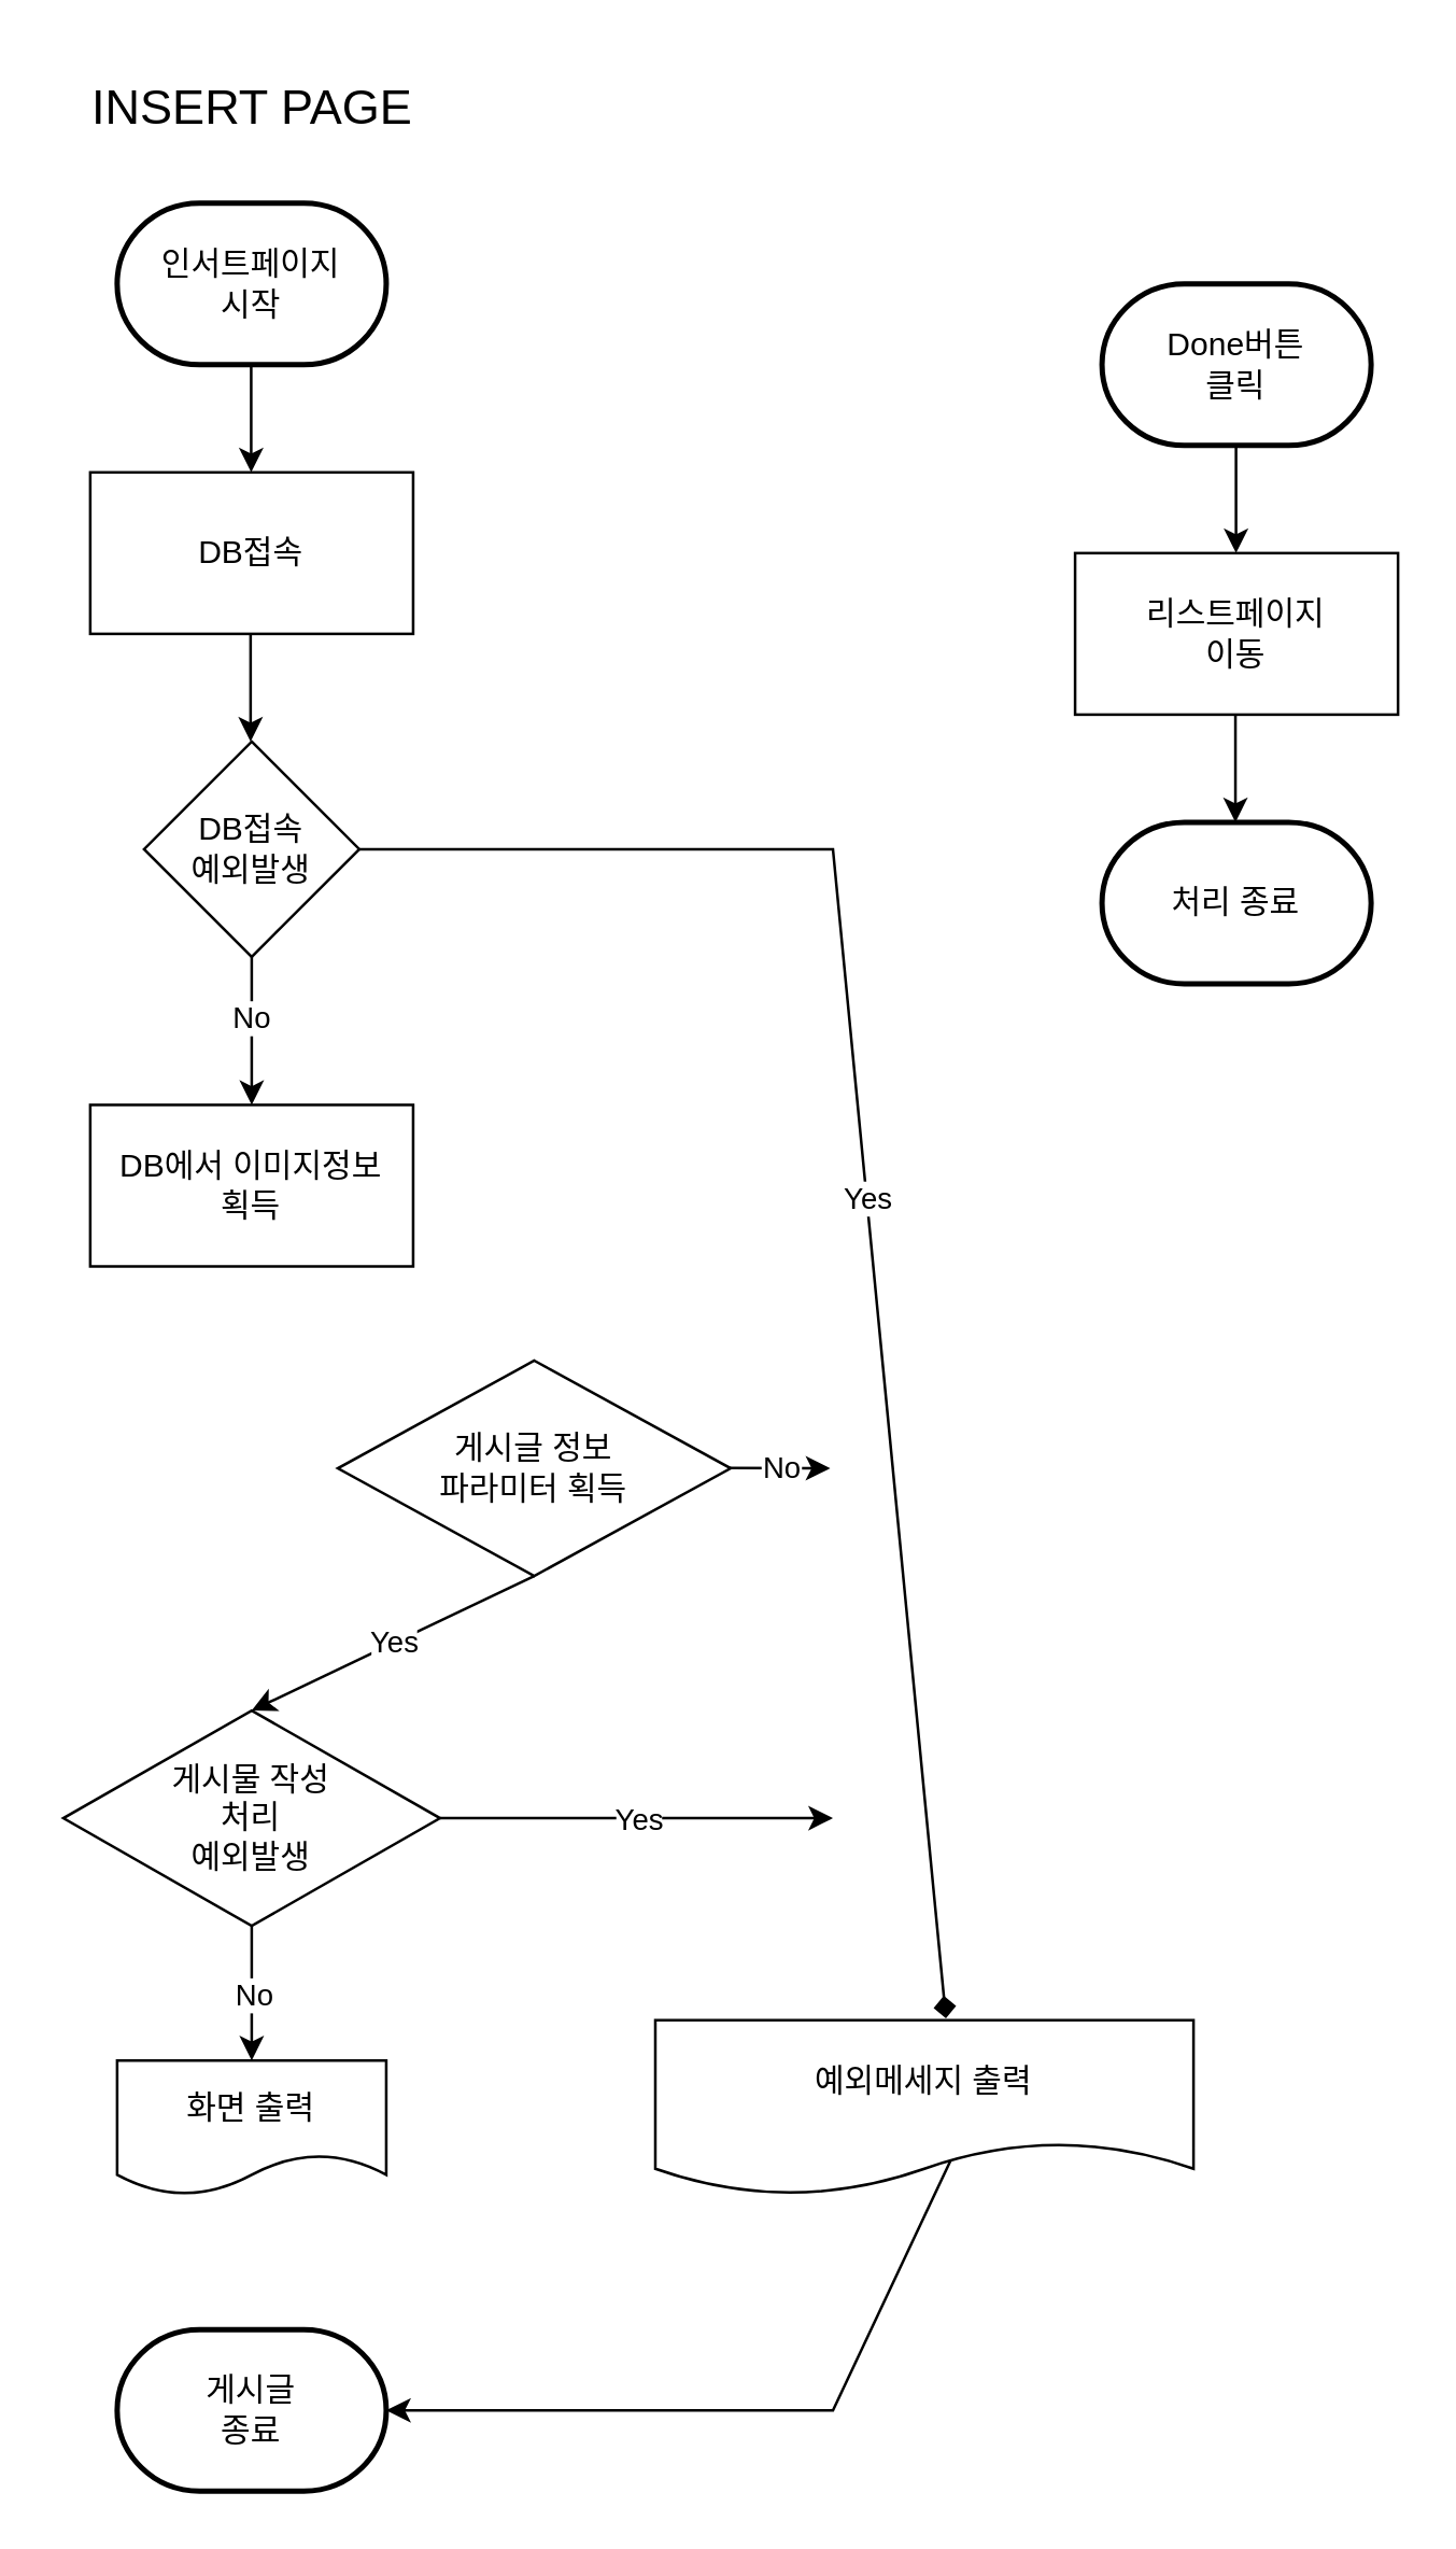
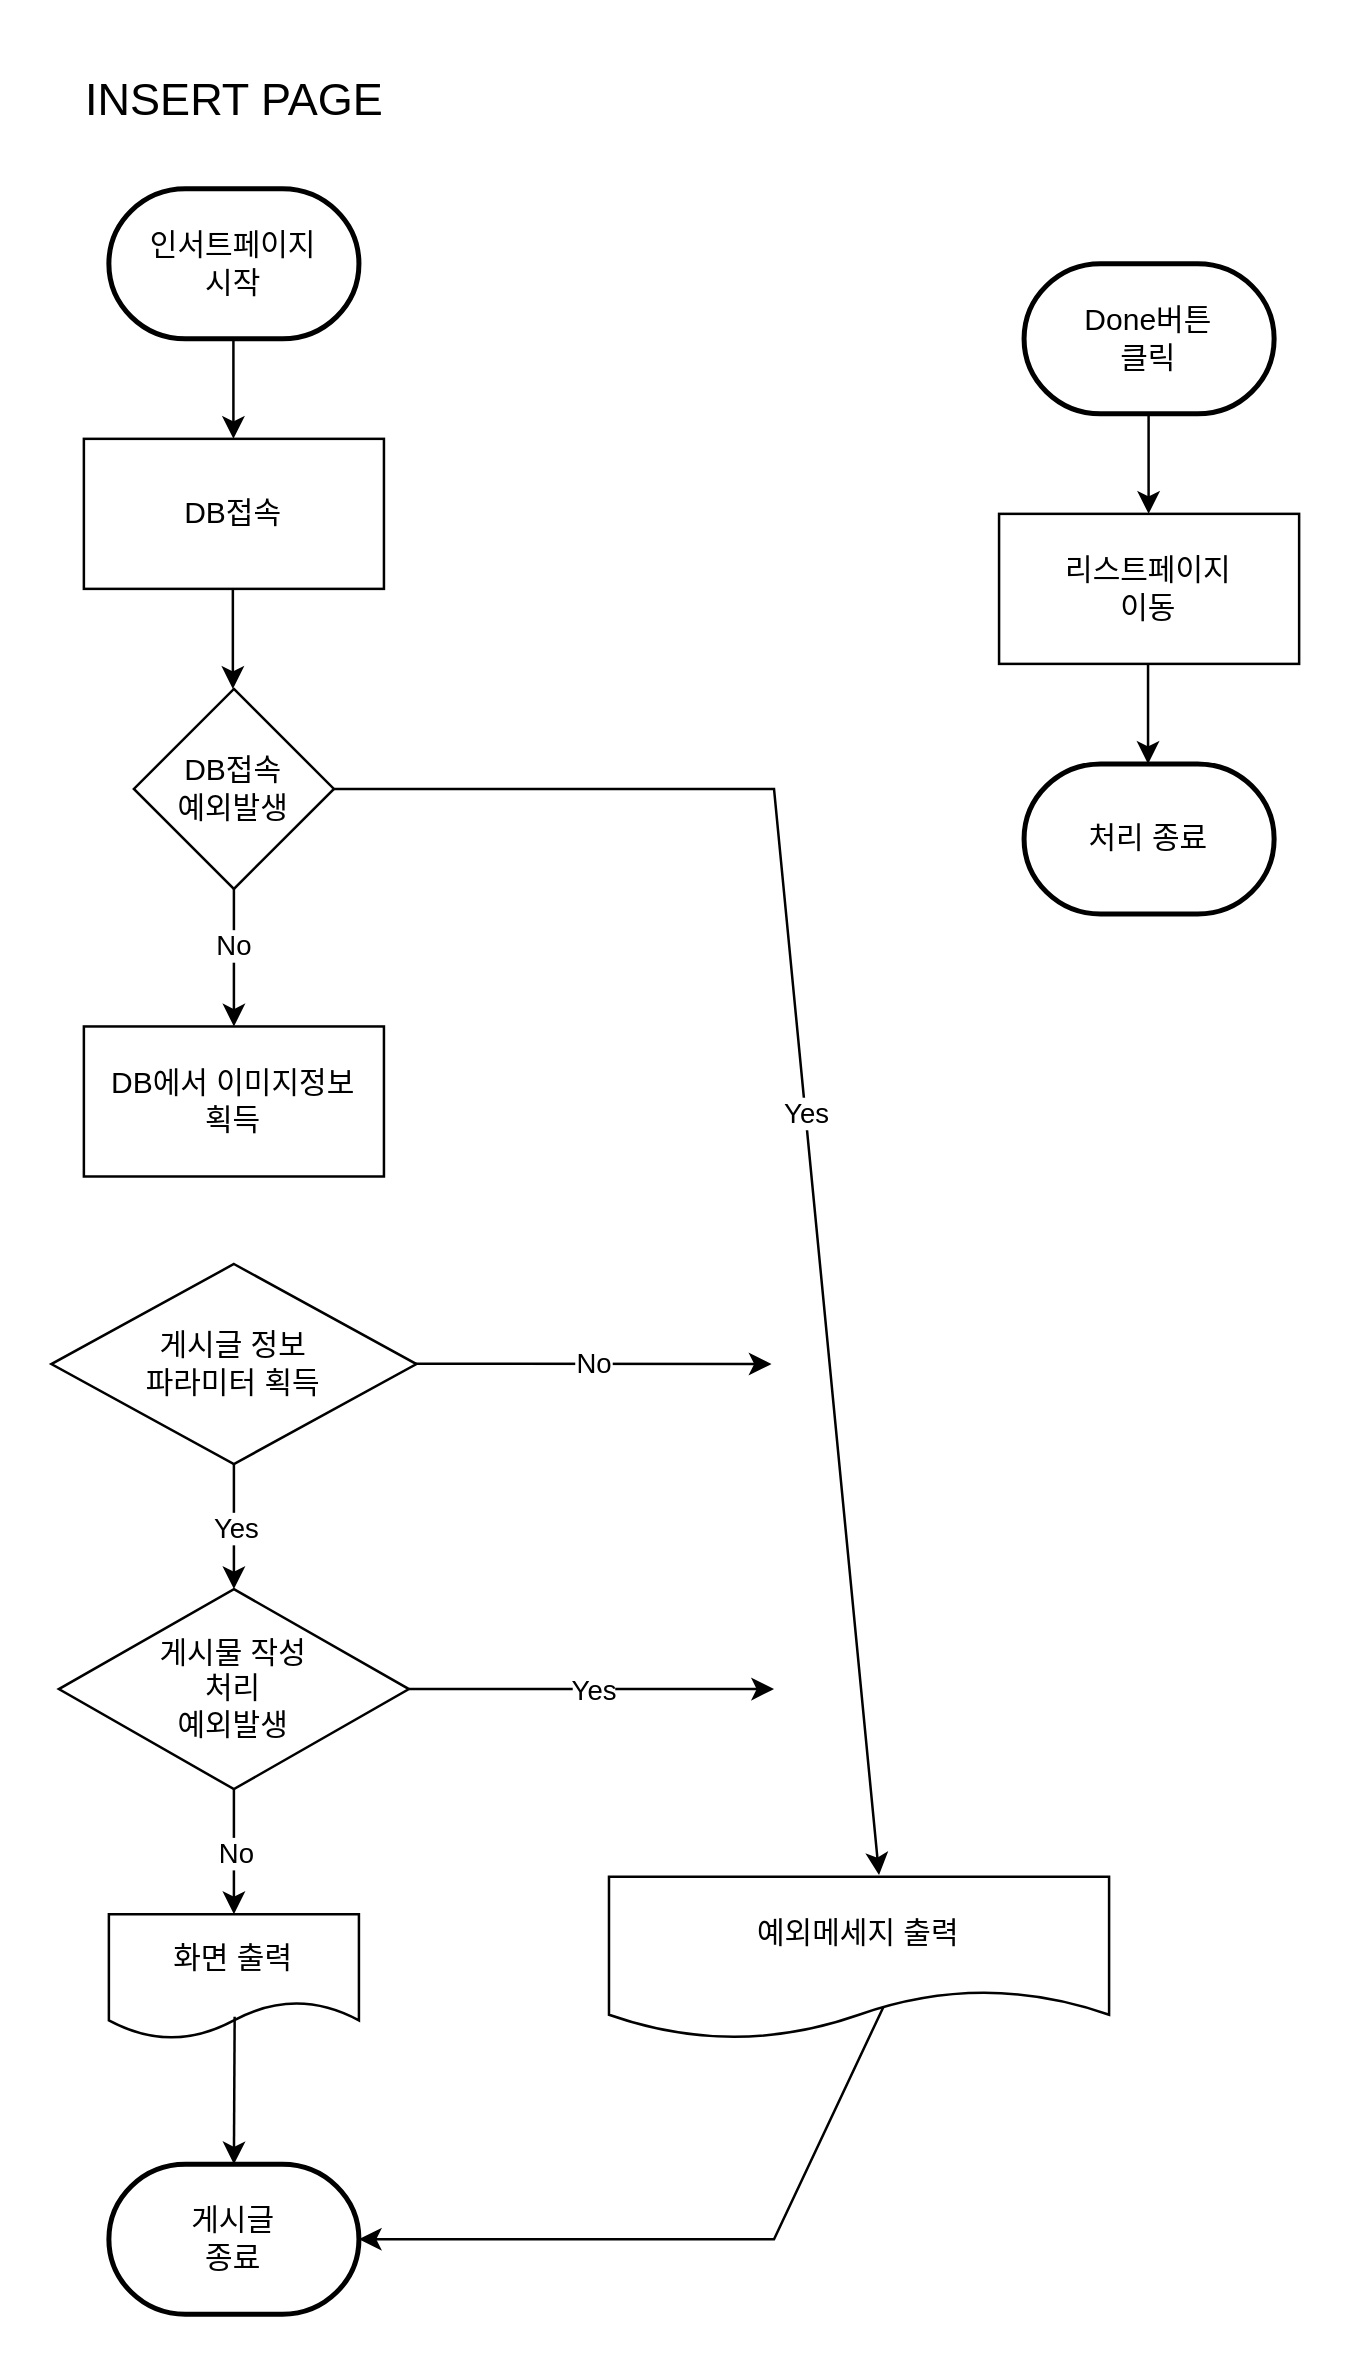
  <mxCell id="0" />
  <mxCell id="1" parent="0" />
  <mxCell id="2" value="인서트페이지&lt;br&gt;시작" style="strokeWidth=2;html=1;shape=mxgraph.flowchart.terminator;whiteSpace=wrap;" vertex="1" parent="1"><mxGeometry x="43" y="75" width="100" height="60" as="geometry" /></mxCell>
  <mxCell id="3" value="DB접속" style="rounded=0;whiteSpace=wrap;html=1;" vertex="1" parent="1"><mxGeometry x="33" y="175" width="120" height="60" as="geometry" /></mxCell>
  <mxCell id="4" value="DB접속&lt;div&gt;예외발생&lt;/div&gt;" style="rhombus;whiteSpace=wrap;html=1;" vertex="1" parent="1"><mxGeometry x="53" y="275" width="80" height="80" as="geometry" /></mxCell>
  <mxCell id="5" value="예외메세지 출력" style="shape=document;whiteSpace=wrap;html=1;boundedLbl=1;" vertex="1" parent="1"><mxGeometry x="243" y="750" width="200" height="65" as="geometry" /></mxCell>
  <mxCell id="6" value="" style="endArrow=classic;html=1;rounded=0;exitX=0.5;exitY=1;exitDx=0;exitDy=0;exitPerimeter=0;entryX=0.5;entryY=0;entryDx=0;entryDy=0;" edge="1" parent="1"><mxGeometry width="50" height="50" relative="1" as="geometry"><mxPoint x="92.8" y="135" as="sourcePoint" /><mxPoint x="92.8" y="175" as="targetPoint" /></mxGeometry></mxCell>
- <mxCell id="7" value="" style="endArrow=diamond;html=1;rounded=0;exitX=1;exitY=0.5;exitDx=0;exitDy=0;entryX=0.54;entryY=-0.01;entryDx=0;entryDy=0;entryPerimeter=0;" edge="1" parent="1" source="4" target="5"><mxGeometry relative="1" as="geometry"><mxPoint x="159" y="315" as="sourcePoint" /><mxPoint x="309" y="315" as="targetPoint" /><Array as="points"><mxPoint x="309" y="315" /></Array></mxGeometry></mxCell>
+ <mxCell id="7" value="" style="endArrow=classic;html=1;rounded=0;exitX=1;exitY=0.5;exitDx=0;exitDy=0;entryX=0.54;entryY=-0.01;entryDx=0;entryDy=0;entryPerimeter=0;" edge="1" parent="1" source="4" target="5"><mxGeometry relative="1" as="geometry"><mxPoint x="159" y="315" as="sourcePoint" /><mxPoint x="309" y="315" as="targetPoint" /><Array as="points"><mxPoint x="309" y="315" /></Array></mxGeometry></mxCell>
  <mxCell id="8" value="Yes" style="edgeLabel;resizable=0;html=1;;align=center;verticalAlign=middle;" connectable="0" vertex="1" parent="7"><mxGeometry relative="1" as="geometry" /></mxCell>
  <mxCell id="9" value="" style="endArrow=classic;html=1;rounded=0;exitX=0.5;exitY=1;exitDx=0;exitDy=0;exitPerimeter=0;entryX=0.5;entryY=0;entryDx=0;entryDy=0;" edge="1" parent="1"><mxGeometry width="50" height="50" relative="1" as="geometry"><mxPoint x="92.58" y="235" as="sourcePoint" /><mxPoint x="92.58" y="275" as="targetPoint" /></mxGeometry></mxCell>
  <mxCell id="10" value="&lt;font style=&quot;font-size: 18px;&quot;&gt;INSERT PAGE&lt;/font&gt;" style="text;html=1;align=center;verticalAlign=middle;resizable=0;points=[];autosize=1;strokeColor=none;fillColor=none;" vertex="1" parent="1"><mxGeometry x="23" y="20" width="140" height="40" as="geometry" /></mxCell>
  <mxCell id="11" value="DB에서 이미지정보&lt;br&gt;획득" style="rounded=0;whiteSpace=wrap;html=1;" vertex="1" parent="1"><mxGeometry x="33" y="410" width="120" height="60" as="geometry" /></mxCell>
  <mxCell id="12" value="" style="endArrow=classic;html=1;rounded=0;exitX=0.5;exitY=1;exitDx=0;exitDy=0;entryX=0.5;entryY=0;entryDx=0;entryDy=0;" edge="1" parent="1" target="11"><mxGeometry width="50" height="50" relative="1" as="geometry"><mxPoint x="93" y="355" as="sourcePoint" /><mxPoint x="133" y="395" as="targetPoint" /></mxGeometry></mxCell>
  <mxCell id="13" value="No" style="edgeLabel;html=1;align=center;verticalAlign=middle;resizable=0;points=[];" vertex="1" connectable="0" parent="12"><mxGeometry x="-0.191" y="-1" relative="1" as="geometry"><mxPoint as="offset" /></mxGeometry></mxCell>
- <mxCell id="14" value="게시글 정보&lt;br&gt;파라미터 획득" style="rhombus;whiteSpace=wrap;html=1;" vertex="1" parent="1"><mxGeometry x="125" y="505" width="146" height="80" as="geometry" /></mxCell>
+ <mxCell id="14" value="게시글 정보&lt;br&gt;파라미터 획득" style="rhombus;whiteSpace=wrap;html=1;" vertex="1" parent="1"><mxGeometry x="20" y="505" width="146" height="80" as="geometry" /></mxCell>
  <mxCell id="15" value="" style="endArrow=classic;html=1;rounded=0;exitX=0.996;exitY=0.498;exitDx=0;exitDy=0;exitPerimeter=0;" edge="1" parent="1" source="14"><mxGeometry relative="1" as="geometry"><mxPoint x="169" y="545" as="sourcePoint" /><mxPoint x="308" y="545" as="targetPoint" /></mxGeometry></mxCell>
  <mxCell id="16" value="No" style="edgeLabel;resizable=0;html=1;align=center;verticalAlign=middle;" connectable="0" vertex="1" parent="15"><mxGeometry relative="1" as="geometry" /></mxCell>
  <mxCell id="17" value="" style="endArrow=classic;html=1;rounded=0;exitX=0.549;exitY=0.8;exitDx=0;exitDy=0;exitPerimeter=0;entryX=1;entryY=0.5;entryDx=0;entryDy=0;entryPerimeter=0;" edge="1" parent="1" source="5" target="26"><mxGeometry width="50" height="50" relative="1" as="geometry"><mxPoint x="145" y="555" as="sourcePoint" /><mxPoint x="312" y="805" as="targetPoint" /><Array as="points"><mxPoint x="309" y="895" /></Array></mxGeometry></mxCell>
  <mxCell id="18" value="" style="endArrow=classic;html=1;rounded=0;exitX=0.5;exitY=1;exitDx=0;exitDy=0;" edge="1" parent="1" source="14"><mxGeometry relative="1" as="geometry"><mxPoint x="89" y="535" as="sourcePoint" /><mxPoint x="93" y="635" as="targetPoint" /></mxGeometry></mxCell>
  <mxCell id="19" value="Yes" style="edgeLabel;resizable=0;html=1;align=center;verticalAlign=middle;" connectable="0" vertex="1" parent="18"><mxGeometry relative="1" as="geometry" /></mxCell>
  <mxCell id="20" value="게시물 작성&lt;br&gt;처리&lt;br&gt;예외발생" style="rhombus;whiteSpace=wrap;html=1;" vertex="1" parent="1"><mxGeometry x="23" y="635" width="140" height="80" as="geometry" /></mxCell>
  <mxCell id="21" value="" style="endArrow=classic;html=1;rounded=0;exitX=0.5;exitY=1;exitDx=0;exitDy=0;" edge="1" parent="1" source="20"><mxGeometry relative="1" as="geometry"><mxPoint x="109" y="615" as="sourcePoint" /><mxPoint x="93" y="765" as="targetPoint" /></mxGeometry></mxCell>
  <mxCell id="22" value="No" style="edgeLabel;resizable=0;html=1;align=center;verticalAlign=middle;" connectable="0" vertex="1" parent="21"><mxGeometry relative="1" as="geometry" /></mxCell>
  <mxCell id="23" value="" style="endArrow=classic;html=1;rounded=0;exitX=1;exitY=0.5;exitDx=0;exitDy=0;" edge="1" parent="1" source="20"><mxGeometry relative="1" as="geometry"><mxPoint x="109" y="615" as="sourcePoint" /><mxPoint x="309" y="675" as="targetPoint" /></mxGeometry></mxCell>
  <mxCell id="24" value="Yes" style="edgeLabel;resizable=0;html=1;align=center;verticalAlign=middle;" connectable="0" vertex="1" parent="23"><mxGeometry relative="1" as="geometry" /></mxCell>
  <mxCell id="25" value="화면 출력" style="shape=document;whiteSpace=wrap;html=1;boundedLbl=1;" vertex="1" parent="1"><mxGeometry x="43" y="765" width="100" height="50" as="geometry" /></mxCell>
  <mxCell id="26" value="게시글&lt;br&gt;종료" style="strokeWidth=2;html=1;shape=mxgraph.flowchart.terminator;whiteSpace=wrap;" vertex="1" parent="1"><mxGeometry x="43" y="865" width="100" height="60" as="geometry" /></mxCell>
+ <mxCell id="27" value="" style="endArrow=classic;html=1;rounded=0;exitX=0.503;exitY=0.821;exitDx=0;exitDy=0;entryX=0.5;entryY=0;entryDx=0;entryDy=0;entryPerimeter=0;exitPerimeter=0;" edge="1" parent="1" source="25" target="26"><mxGeometry width="50" height="50" relative="1" as="geometry"><mxPoint x="92.76" y="815" as="sourcePoint" /><mxPoint x="92.76" y="845" as="targetPoint" /></mxGeometry></mxCell>
  <mxCell id="28" value="Done버튼&lt;br&gt;클릭" style="strokeWidth=2;html=1;shape=mxgraph.flowchart.terminator;whiteSpace=wrap;" vertex="1" parent="1"><mxGeometry x="409" y="105" width="100" height="60" as="geometry" /></mxCell>
  <mxCell id="29" value="리스트페이지&lt;br&gt;이동" style="rounded=0;whiteSpace=wrap;html=1;" vertex="1" parent="1"><mxGeometry x="399" y="205" width="120" height="60" as="geometry" /></mxCell>
  <mxCell id="30" value="" style="endArrow=classic;html=1;rounded=0;exitX=0.5;exitY=1;exitDx=0;exitDy=0;exitPerimeter=0;entryX=0.5;entryY=0;entryDx=0;entryDy=0;" edge="1" parent="1"><mxGeometry width="50" height="50" relative="1" as="geometry"><mxPoint x="458.8" y="165" as="sourcePoint" /><mxPoint x="458.8" y="205" as="targetPoint" /></mxGeometry></mxCell>
  <mxCell id="31" value="" style="endArrow=classic;html=1;rounded=0;exitX=0.5;exitY=1;exitDx=0;exitDy=0;exitPerimeter=0;entryX=0.5;entryY=0;entryDx=0;entryDy=0;" edge="1" parent="1"><mxGeometry width="50" height="50" relative="1" as="geometry"><mxPoint x="458.58" y="265" as="sourcePoint" /><mxPoint x="458.58" y="305" as="targetPoint" /></mxGeometry></mxCell>
  <mxCell id="32" value="처리 종료" style="strokeWidth=2;html=1;shape=mxgraph.flowchart.terminator;whiteSpace=wrap;" vertex="1" parent="1"><mxGeometry x="409" y="305" width="100" height="60" as="geometry" /></mxCell>
